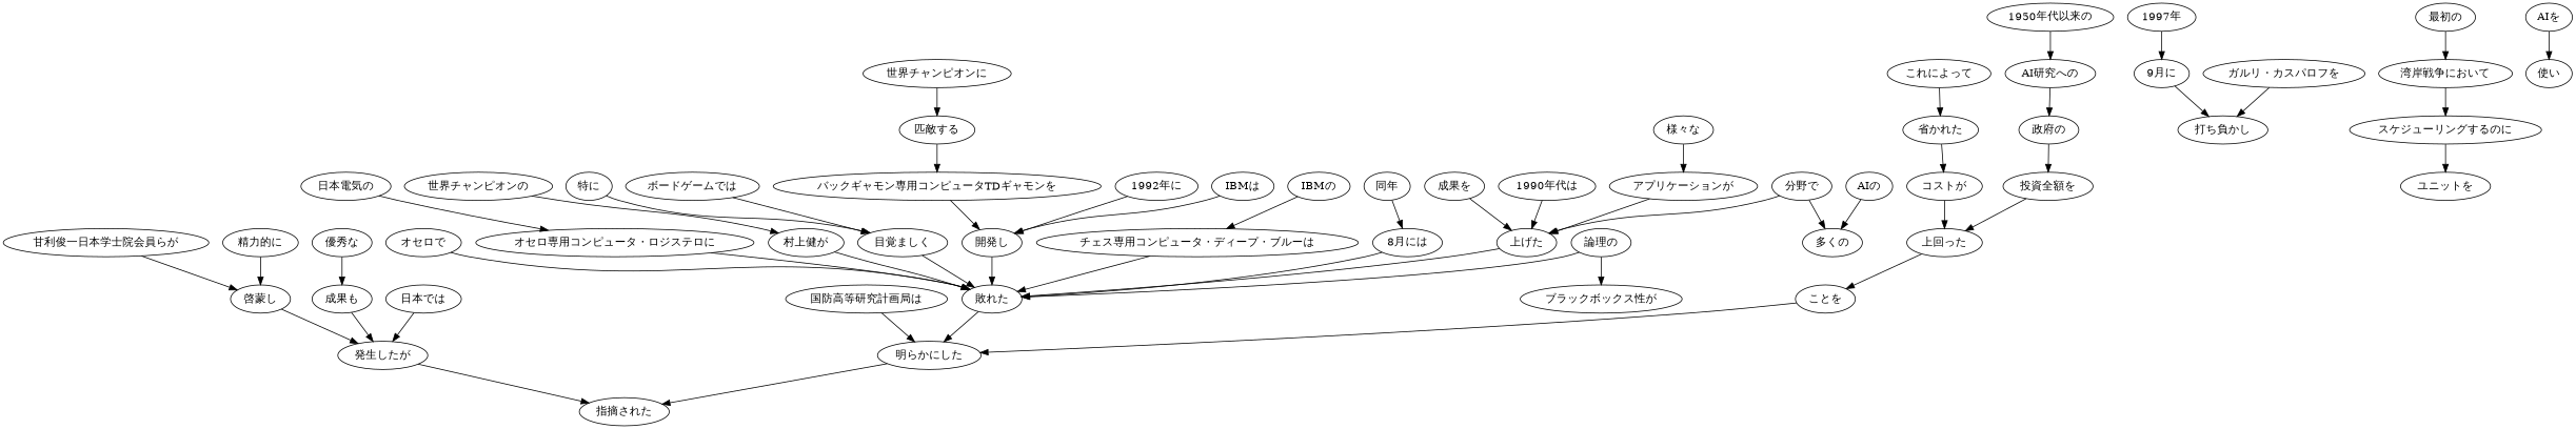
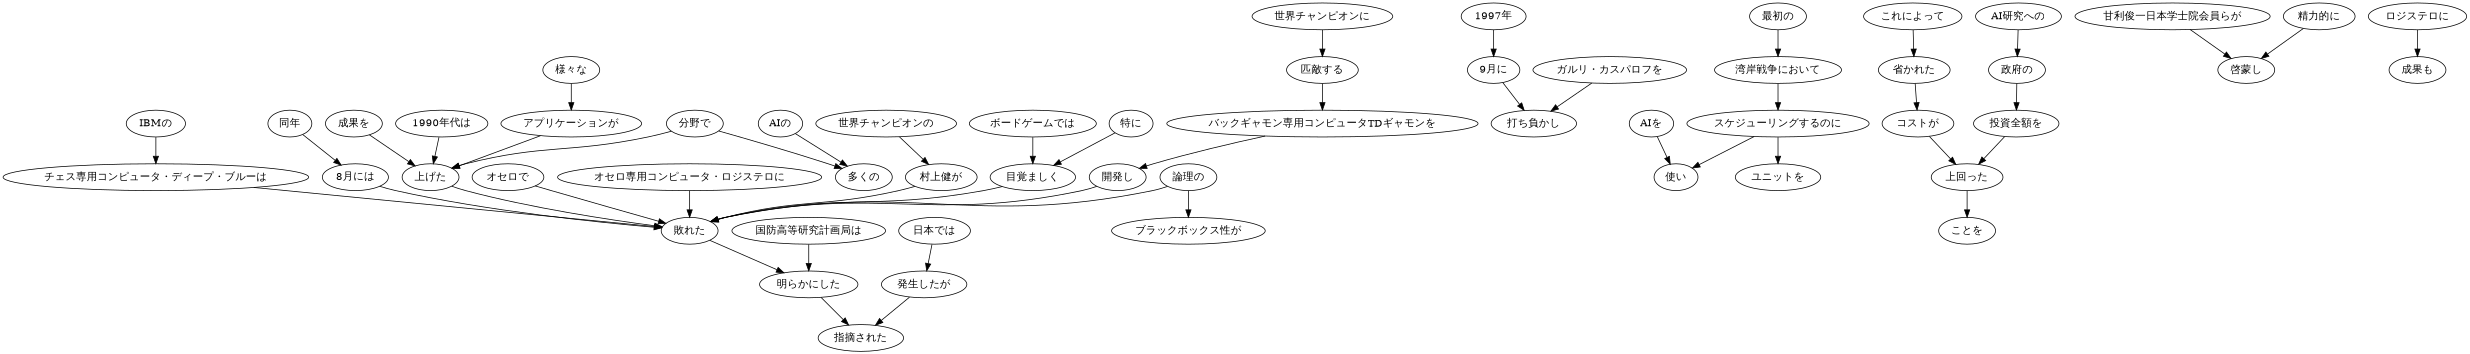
  digraph {
    n1 [label="1990年代は"]
    n2 [label="上げた"]
    n3 [label="敗れた"]
    n4 [label="明らかにした"]
    n5 [label="AIの"]
    n6 [label="多くの"]
    n7 [label="分野で"]
    n8 [label="様々な"]
    n9 [label="アプリケーションが"]
    n10 [label="成果を"]
    n11 [label="指摘された"]
    n12 [label="特に"]
    n13 [label="目覚ましく"]
    n14 [label="ボードゲームでは"]
-   n15 [label="1992年に"]
    n16 [label="開発し"]
-   n17 [label="IBMは"]
    n18 [label="世界チャンピオンに"]
    n19 [label="匹敵する"]
    n20 [label="バックギャモン専用コンピュータTDギャモンを"]
    n21 [label="IBMの"]
    n22 [label="チェス専用コンピュータ・ディープ・ブルーは"]
    n23 [label="1997年"]
    n24 [label="9月に"]
    n25 [label="打ち負かし"]
    n26 [label="ガルリ・カスパロフを"]
    n27 [label="同年"]
    n28 [label="8月には"]
    n29 [label="オセロで"]
-   n30 [label="日本電気の"]
    n31 [label="オセロ専用コンピュータ・ロジステロに"]
    n32 [label="世界チャンピオンの"]
    n33 [label="村上健が"]
    n34 [label="国防高等研究計画局は"]
    n35 [label="最初の"]
    n36 [label="湾岸戦争において"]
    n37 [label="スケジューリングするのに"]
    n38 [label="使い"]
    n39 [label="ユニットを"]
    n40 [label="上回った"]
    n41 [label="ことを"]
    n42 [label="AIを"]
    n43 [label="これによって"]
    n44 [label="省かれた"]
    n45 [label="コストが"]
-   n46 [label="1950年代以来の"]
    n47 [label="AI研究への"]
    n48 [label="政府の"]
    n49 [label="投資全額を"]
    n50 [label="日本では"]
    n51 [label="発生したが"]
    n52 [label="甘利俊一日本学士院会員らが"]
    n53 [label="啓蒙し"]
    n54 [label="精力的に"]
-   n55 [label="優秀な"]
+   n55 [label="ロジステロに"]
    n56 [label="成果も"]
    n57 [label="論理の"]
    n58 [label="ブラックボックス性が"]
    n1 -> n2
    n2 -> n3
    n3 -> n4
    n4 -> n11
    n5 -> n6
    n7 -> n2
    n7 -> n6
    n8 -> n9
    n9 -> n2
    n10 -> n2
    n12 -> n13
    n13 -> n3
    n14 -> n13
-   n15 -> n16
    n16 -> n3
-   n17 -> n16
    n18 -> n19
    n19 -> n20
    n20 -> n16
    n21 -> n22
    n22 -> n3
    n23 -> n24
    n24 -> n25
    n26 -> n25
    n27 -> n28
    n28 -> n3
    n29 -> n3
-   n30 -> n31
    n31 -> n3
    n32 -> n33
    n33 -> n3
    n34 -> n4
    n35 -> n36
    n36 -> n37
+   n37 -> n38
    n37 -> n39
    n40 -> n41
-   n41 -> n4
    n42 -> n38
    n43 -> n44
    n44 -> n45
    n45 -> n40
-   n46 -> n47
    n47 -> n48
    n48 -> n49
    n49 -> n40
    n50 -> n51
    n51 -> n11
    n52 -> n53
-   n53 -> n51
    n54 -> n53
    n55 -> n56
-   n56 -> n51
    n57 -> n3
    n57 -> n58
  }
